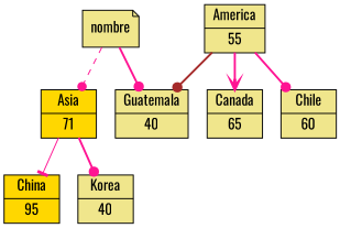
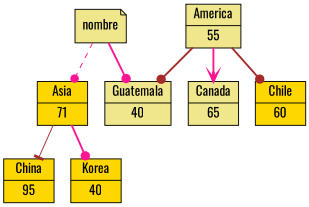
  digraph {
    fontname=Oswald
    node [fillcolor=khaki fontname=Oswald shape=record style=filled]
    edge [arrowhead=dot color=deeppink fontname=Oswald style=bold]
    n1 [label=nombre shape=note]
    n2 [fillcolor=gold label="{Asia|71}"]
    n3 [label="{Guatemala|40}"]
    n4 [fillcolor=gold label="{China|95}"]
-   n5 [label="{Korea|40}"]
+   n5 [fillcolor=gold label="{Korea|40}"]
    n6 [label="{America|55}"]
    n7 [label="{Canada|65}"]
-   n8 [label="{Chile|60}"]
+   n8 [fillcolor=gold label="{Chile|60}"]
    n1 -> n2 [style=dashed]
    n1 -> n3
-   n2 -> n4 [arrowhead=tee style=solid]
+   n2 -> n4 [arrowhead=tee color=brown style=solid]
    n2 -> n5
    n6 -> n3 [color=brown]
    n6 -> n7 [arrowhead=vee]
-   n6 -> n8
+   n6 -> n8 [color=brown]
  }
